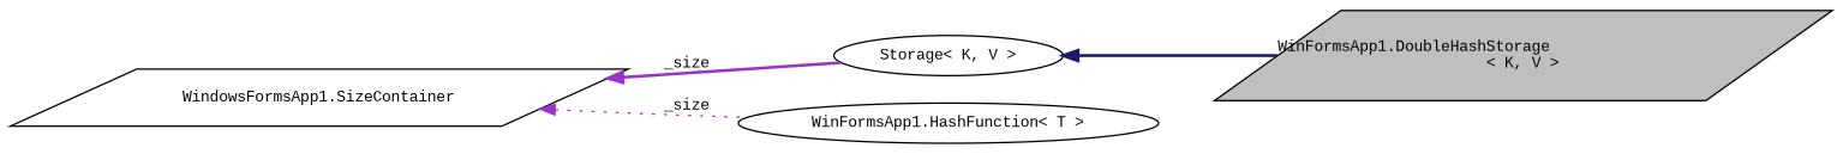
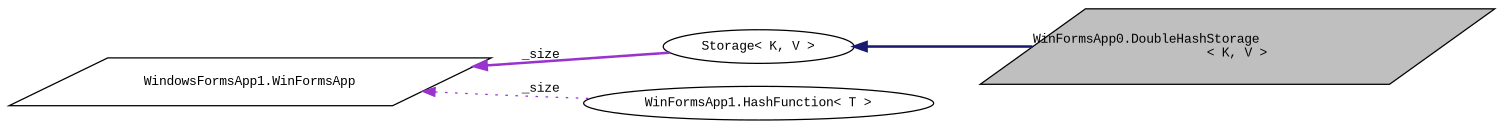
  digraph {
    fontname="Liberation Mono"
    rankdir=LR
    node [color=black fillcolor=white fontname="Liberation Mono" fontsize=10 shape=parallelogram style=filled]
    edge [color=darkorchid3 dir=back fontname="Liberation Mono" fontsize=10 labelfontname=Helvetica labelfontsize=10 style=bold]
-   n1 [fillcolor=grey75 fontcolor=black height=0.2 label="WinFormsApp1.DoubleHashStorage\l\< K, V \>" width=0.4]
+   n1 [fillcolor=grey75 fontcolor=black height=0.2 label="WinFormsApp0.DoubleHashStorage\l\< K, V \>" width=0.4]
    n2 [height=0.2 label="Storage\< K, V \>" shape=ellipse width=0.4]
-   n3 [height=0.2 label="WindowsFormsApp1.SizeContainer" width=0.4]
+   n3 [height=0.2 label="WindowsFormsApp1.WinFormsApp" width=0.4]
    n4 [height=0.2 label="WinFormsApp1.HashFunction\< T \>" shape=ellipse width=0.4]
    n2 -> n1 [color=midnightblue]
    n3 -> n2 [label=" _size"]
    n3 -> n4 [label=" _size" style=dotted]
  }
